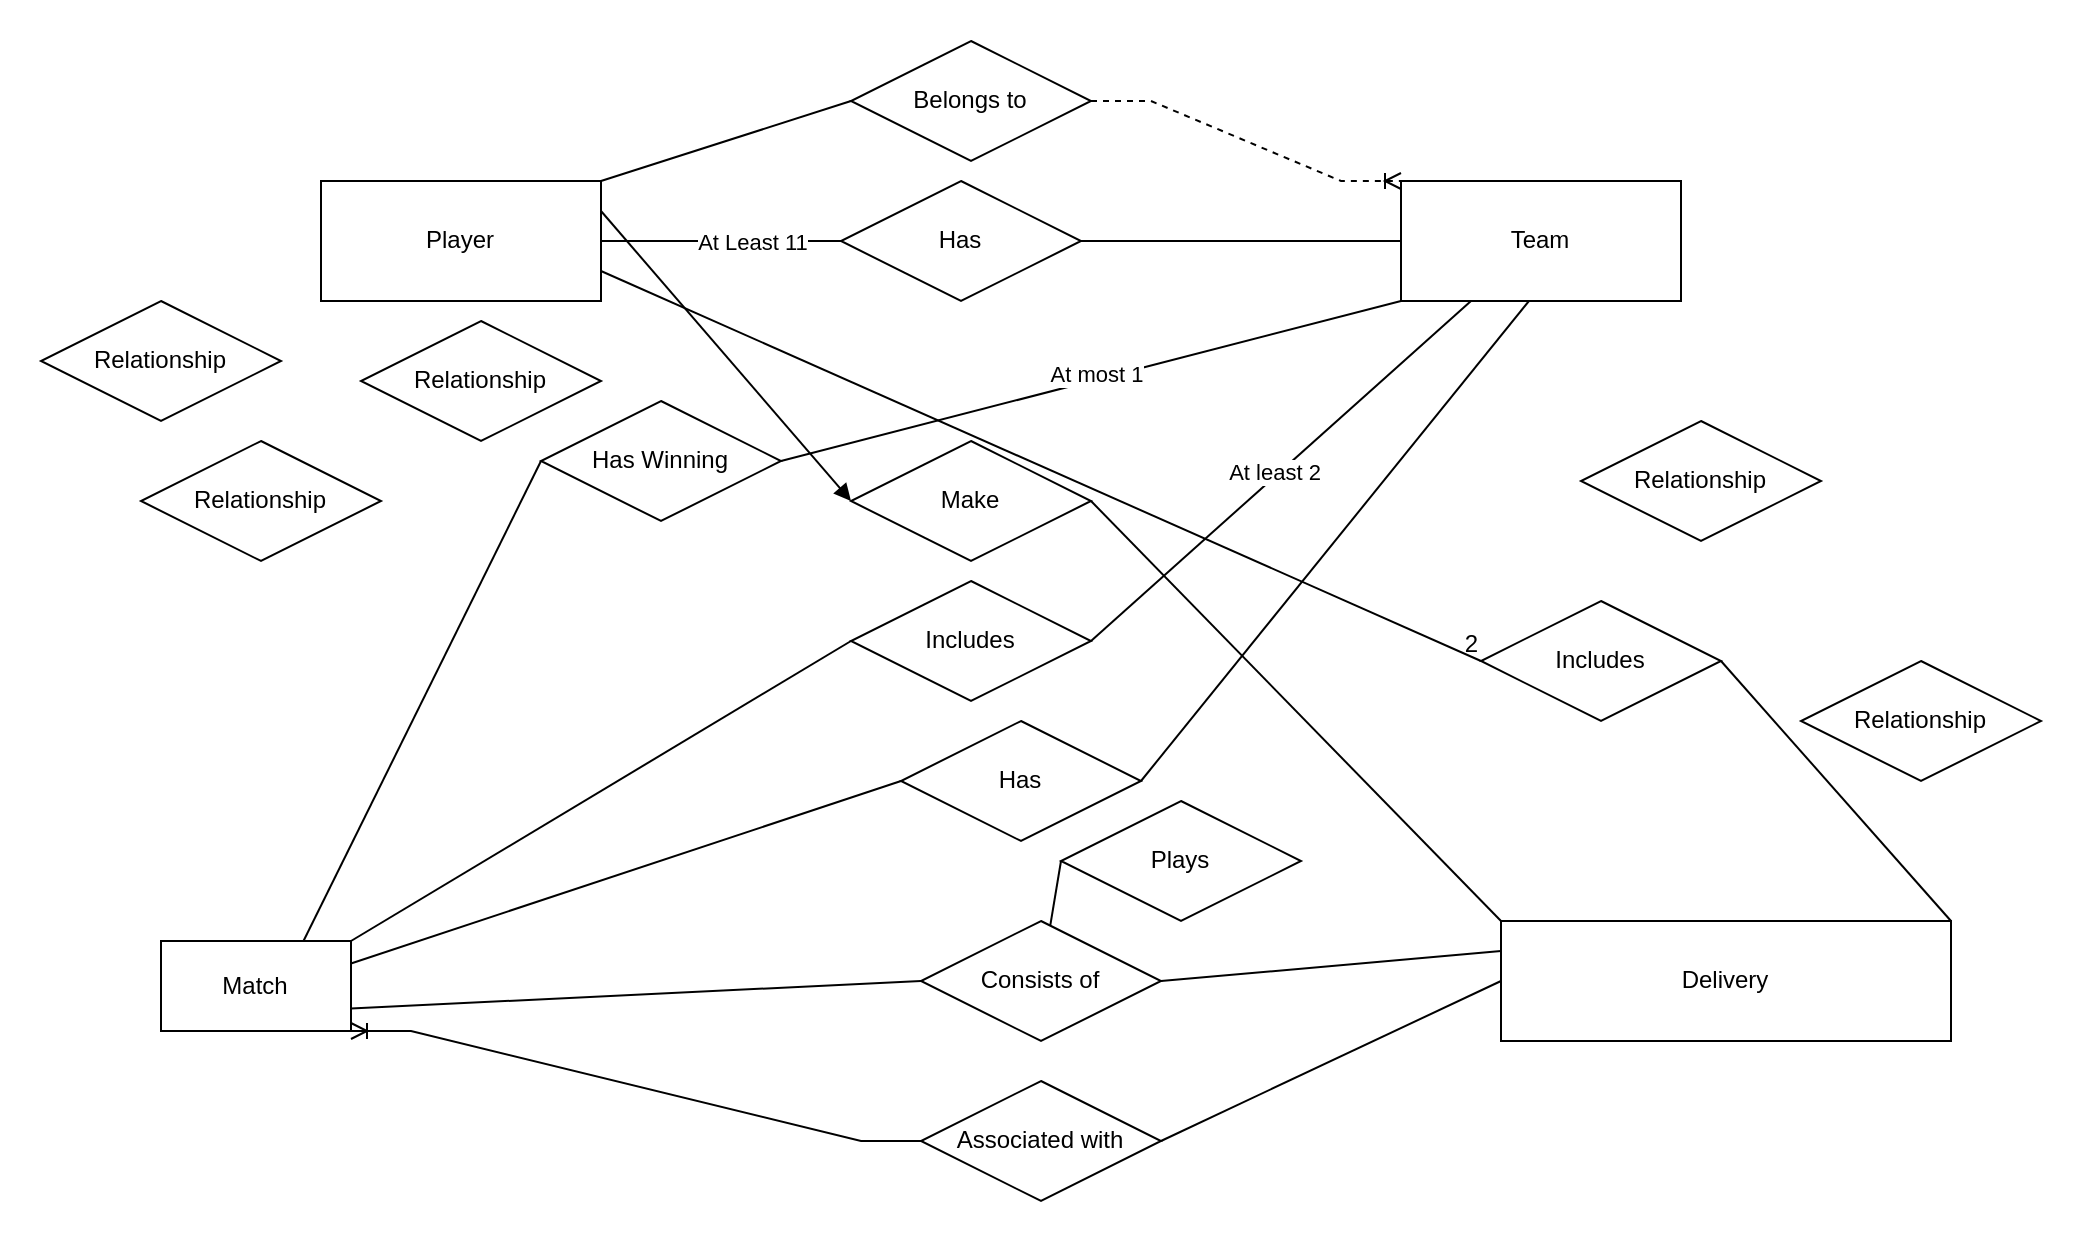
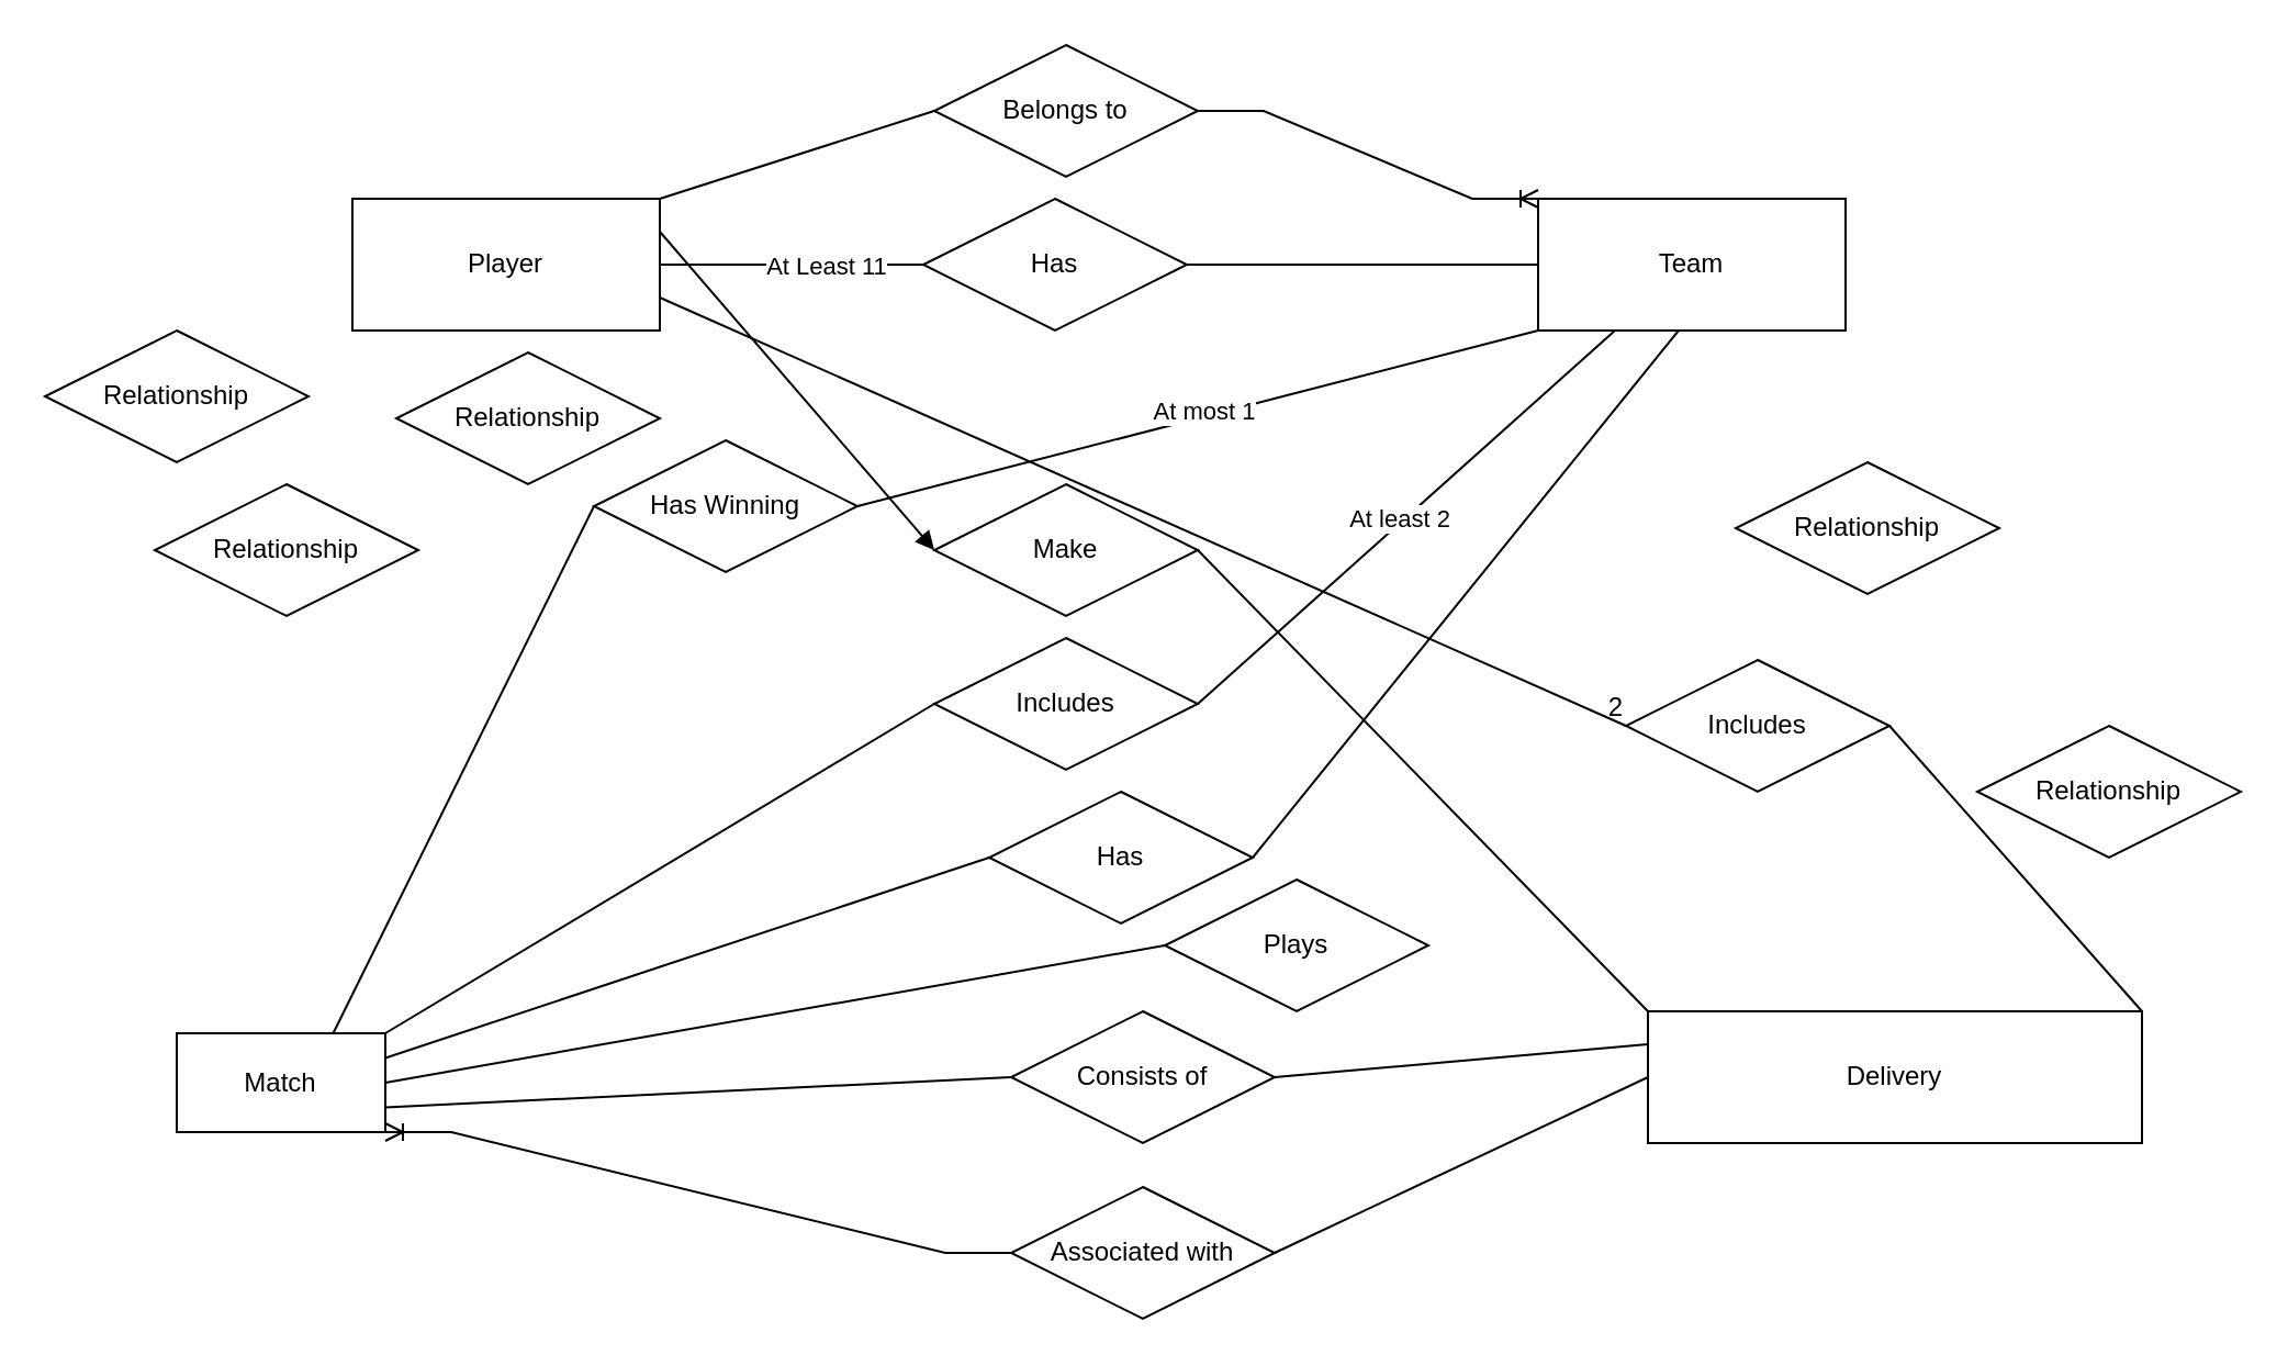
  <mxCell id="0" />
  <mxCell id="1" parent="0" />
  <mxCell id="2" value="Player" style="whiteSpace=wrap;html=1;align=center;" parent="1" vertex="1"><mxGeometry x="160" y="90" width="140" height="60" as="geometry" /></mxCell>
  <mxCell id="3" value="Team" style="whiteSpace=wrap;html=1;align=center;" parent="1" vertex="1"><mxGeometry x="700" y="90" width="140" height="60" as="geometry" /></mxCell>
  <mxCell id="4" value="Delivery" style="whiteSpace=wrap;html=1;align=center;" parent="1" vertex="1"><mxGeometry x="750" y="460" width="225" height="60" as="geometry" /></mxCell>
  <mxCell id="5" value="Match" style="whiteSpace=wrap;html=1;align=center;" parent="1" vertex="1"><mxGeometry x="80" y="470" width="95" height="45" as="geometry" /></mxCell>
  <mxCell id="6" value="Associated with" style="shape=rhombus;perimeter=rhombusPerimeter;whiteSpace=wrap;html=1;align=center;" parent="1" vertex="1"><mxGeometry x="460" y="540" width="120" height="60" as="geometry" /></mxCell>
  <mxCell id="7" value="Relationship" style="shape=rhombus;perimeter=rhombusPerimeter;whiteSpace=wrap;html=1;align=center;" parent="1" vertex="1"><mxGeometry x="900" y="330" width="120" height="60" as="geometry" /></mxCell>
  <mxCell id="8" value="Consists of" style="shape=rhombus;perimeter=rhombusPerimeter;whiteSpace=wrap;html=1;align=center;" parent="1" vertex="1"><mxGeometry x="460" y="460" width="120" height="60" as="geometry" /></mxCell>
  <mxCell id="9" value="Relationship" style="shape=rhombus;perimeter=rhombusPerimeter;whiteSpace=wrap;html=1;align=center;" parent="1" vertex="1"><mxGeometry x="790" y="210" width="120" height="60" as="geometry" /></mxCell>
  <mxCell id="10" value="Relationship" style="shape=rhombus;perimeter=rhombusPerimeter;whiteSpace=wrap;html=1;align=center;" parent="1" vertex="1"><mxGeometry x="70" y="220" width="120" height="60" as="geometry" /></mxCell>
  <mxCell id="11" value="Has Winning" style="shape=rhombus;perimeter=rhombusPerimeter;whiteSpace=wrap;html=1;align=center;" parent="1" vertex="1"><mxGeometry x="270" y="200" width="120" height="60" as="geometry" /></mxCell>
  <mxCell id="12" value="Belongs to" style="shape=rhombus;perimeter=rhombusPerimeter;whiteSpace=wrap;html=1;align=center;" parent="1" vertex="1"><mxGeometry x="425" y="20" width="120" height="60" as="geometry" /></mxCell>
  <mxCell id="13" value="Plays" style="shape=rhombus;perimeter=rhombusPerimeter;whiteSpace=wrap;html=1;align=center;" parent="1" vertex="1"><mxGeometry x="530" y="400" width="120" height="60" as="geometry" /></mxCell>
  <mxCell id="14" value="Make" style="shape=rhombus;perimeter=rhombusPerimeter;whiteSpace=wrap;html=1;align=center;" parent="1" vertex="1"><mxGeometry x="425" y="220" width="120" height="60" as="geometry" /></mxCell>
  <mxCell id="15" value="Relationship" style="shape=rhombus;perimeter=rhombusPerimeter;whiteSpace=wrap;html=1;align=center;" parent="1" vertex="1"><mxGeometry x="20" y="150" width="120" height="60" as="geometry" /></mxCell>
  <mxCell id="16" value="Has" style="shape=rhombus;perimeter=rhombusPerimeter;whiteSpace=wrap;html=1;align=center;" parent="1" vertex="1"><mxGeometry x="450" y="360" width="120" height="60" as="geometry" /></mxCell>
  <mxCell id="17" value="Includes" style="shape=rhombus;perimeter=rhombusPerimeter;whiteSpace=wrap;html=1;align=center;" parent="1" vertex="1"><mxGeometry x="740" y="300" width="120" height="60" as="geometry" /></mxCell>
  <mxCell id="18" value="Includes" style="shape=rhombus;perimeter=rhombusPerimeter;whiteSpace=wrap;html=1;align=center;" parent="1" vertex="1"><mxGeometry x="425" y="290" width="120" height="60" as="geometry" /></mxCell>
  <mxCell id="19" value="Relationship" style="shape=rhombus;perimeter=rhombusPerimeter;whiteSpace=wrap;html=1;align=center;" parent="1" vertex="1"><mxGeometry x="180" y="160" width="120" height="60" as="geometry" /></mxCell>
  <mxCell id="20" value="Has" style="shape=rhombus;perimeter=rhombusPerimeter;whiteSpace=wrap;html=1;align=center;" parent="1" vertex="1"><mxGeometry x="420" y="90" width="120" height="60" as="geometry" /></mxCell>
- <mxCell id="21" value="" style="edgeStyle=entityRelationEdgeStyle;fontSize=12;html=1;endArrow=ERoneToMany;rounded=0;exitX=1;exitY=0.5;exitDx=0;exitDy=0;entryX=0;entryY=0;entryDx=0;entryDy=0;dashed=1;" edge="1" parent="1" source="12" target="3"><mxGeometry width="100" height="100" relative="1" as="geometry"><mxPoint x="550" y="120" as="sourcePoint" /><mxPoint x="650" y="20" as="targetPoint" /></mxGeometry></mxCell>
+ <mxCell id="21" value="" style="edgeStyle=entityRelationEdgeStyle;fontSize=12;html=1;endArrow=ERoneToMany;rounded=0;exitX=1;exitY=0.5;exitDx=0;exitDy=0;entryX=0;entryY=0;entryDx=0;entryDy=0;" edge="1" parent="1" source="12" target="3"><mxGeometry width="100" height="100" relative="1" as="geometry"><mxPoint x="550" y="120" as="sourcePoint" /><mxPoint x="650" y="20" as="targetPoint" /></mxGeometry></mxCell>
  <mxCell id="22" value="" style="endArrow=none;html=1;rounded=0;exitX=1;exitY=0;exitDx=0;exitDy=0;entryX=0;entryY=0.5;entryDx=0;entryDy=0;" edge="1" parent="1" source="2" target="12"><mxGeometry relative="1" as="geometry"><mxPoint x="320" y="120" as="sourcePoint" /><mxPoint x="480" y="120" as="targetPoint" /></mxGeometry></mxCell>
  <mxCell id="23" value="" style="endArrow=none;html=1;rounded=0;exitX=1;exitY=0;exitDx=0;exitDy=0;entryX=0;entryY=0.5;entryDx=0;entryDy=0;" edge="1" parent="1" source="5" target="18"><mxGeometry relative="1" as="geometry"><mxPoint x="250" y="460" as="sourcePoint" /><mxPoint x="410" y="460" as="targetPoint" /></mxGeometry></mxCell>
  <mxCell id="24" value="" style="endArrow=none;html=1;rounded=0;exitX=1;exitY=0.5;exitDx=0;exitDy=0;entryX=0.25;entryY=1;entryDx=0;entryDy=0;" edge="1" parent="1" source="18" target="3"><mxGeometry relative="1" as="geometry"><mxPoint x="545" y="280" as="sourcePoint" /><mxPoint x="705" y="280" as="targetPoint" /></mxGeometry></mxCell>
  <mxCell id="25" value="At least 2" style="edgeLabel;html=1;align=center;verticalAlign=middle;resizable=0;points=[];" vertex="1" connectable="0" parent="24"><mxGeometry x="-0.029" y="2" relative="1" as="geometry"><mxPoint as="offset" /></mxGeometry></mxCell>
- <mxCell id="26" value="" style="endArrow=none;html=1;rounded=0;exitX=0;exitY=0.5;exitDx=0;exitDy=0;" edge="1" parent="1" source="13" target="8"><mxGeometry relative="1" as="geometry"><mxPoint x="460" y="320" as="sourcePoint" /><mxPoint x="620" y="320" as="targetPoint" /></mxGeometry></mxCell>
+ <mxCell id="26" value="" style="endArrow=none;html=1;rounded=0;exitX=0;exitY=0.5;exitDx=0;exitDy=0;entryX=1;entryY=0.5;entryDx=0;entryDy=0;" edge="1" parent="1" source="13" target="5"><mxGeometry relative="1" as="geometry"><mxPoint x="460" y="320" as="sourcePoint" /><mxPoint x="620" y="320" as="targetPoint" /></mxGeometry></mxCell>
  <mxCell id="27" value="" style="endArrow=none;html=1;rounded=0;exitX=1;exitY=0.75;exitDx=0;exitDy=0;entryX=0;entryY=0.5;entryDx=0;entryDy=0;" edge="1" parent="1" source="5" target="8"><mxGeometry relative="1" as="geometry"><mxPoint x="320" y="510" as="sourcePoint" /><mxPoint x="480" y="510" as="targetPoint" /></mxGeometry></mxCell>
  <mxCell id="28" value="" style="endArrow=none;html=1;rounded=0;exitX=1;exitY=0.5;exitDx=0;exitDy=0;entryX=0;entryY=0.25;entryDx=0;entryDy=0;" edge="1" parent="1" source="8" target="4"><mxGeometry relative="1" as="geometry"><mxPoint x="400" y="320" as="sourcePoint" /><mxPoint x="560" y="320" as="targetPoint" /></mxGeometry></mxCell>
  <mxCell id="29" value="" style="endArrow=block;html=1;rounded=0;exitX=1;exitY=0.25;exitDx=0;exitDy=0;entryX=0;entryY=0.5;entryDx=0;entryDy=0;" edge="1" parent="1" source="2" target="14"><mxGeometry relative="1" as="geometry"><mxPoint x="320" y="320" as="sourcePoint" /><mxPoint x="480" y="320" as="targetPoint" /></mxGeometry></mxCell>
  <mxCell id="30" value="" style="endArrow=none;html=1;rounded=0;exitX=1;exitY=0.5;exitDx=0;exitDy=0;entryX=0;entryY=0;entryDx=0;entryDy=0;" edge="1" parent="1" source="14" target="4"><mxGeometry relative="1" as="geometry"><mxPoint x="550" y="320" as="sourcePoint" /><mxPoint x="710" y="320" as="targetPoint" /></mxGeometry></mxCell>
  <mxCell id="31" value="" style="edgeStyle=entityRelationEdgeStyle;fontSize=12;html=1;endArrow=ERoneToMany;rounded=0;entryX=1;entryY=1;entryDx=0;entryDy=0;" edge="1" parent="1" source="6" target="5"><mxGeometry width="100" height="100" relative="1" as="geometry"><mxPoint x="290" y="650" as="sourcePoint" /><mxPoint x="390" y="550" as="targetPoint" /></mxGeometry></mxCell>
  <mxCell id="32" value="" style="endArrow=none;html=1;rounded=0;exitX=1;exitY=0.5;exitDx=0;exitDy=0;entryX=0;entryY=0.5;entryDx=0;entryDy=0;" edge="1" parent="1" source="6" target="4"><mxGeometry relative="1" as="geometry"><mxPoint x="480" y="450" as="sourcePoint" /><mxPoint x="640" y="450" as="targetPoint" /></mxGeometry></mxCell>
  <mxCell id="33" value="" style="endArrow=none;html=1;rounded=0;exitX=1;exitY=0.5;exitDx=0;exitDy=0;entryX=0;entryY=0.5;entryDx=0;entryDy=0;" edge="1" parent="1" source="20" target="3"><mxGeometry relative="1" as="geometry"><mxPoint x="500" y="230" as="sourcePoint" /><mxPoint x="660" y="230" as="targetPoint" /></mxGeometry></mxCell>
  <mxCell id="34" value="" style="endArrow=none;html=1;rounded=0;exitX=1;exitY=0.5;exitDx=0;exitDy=0;entryX=0;entryY=0.5;entryDx=0;entryDy=0;" edge="1" parent="1" source="2" target="20"><mxGeometry relative="1" as="geometry"><mxPoint x="370" y="230" as="sourcePoint" /><mxPoint x="420" y="120" as="targetPoint" /></mxGeometry></mxCell>
  <mxCell id="35" value="At Least 11" style="edgeLabel;html=1;align=center;verticalAlign=middle;resizable=0;points=[];" vertex="1" connectable="0" parent="34"><mxGeometry x="0.25" relative="1" as="geometry"><mxPoint as="offset" /></mxGeometry></mxCell>
  <mxCell id="36" value="" style="endArrow=none;html=1;rounded=0;exitX=1;exitY=0.5;exitDx=0;exitDy=0;entryX=0;entryY=1;entryDx=0;entryDy=0;" edge="1" parent="1" source="11" target="3"><mxGeometry relative="1" as="geometry"><mxPoint x="300" y="370" as="sourcePoint" /><mxPoint x="460" y="370" as="targetPoint" /></mxGeometry></mxCell>
  <mxCell id="37" value="At most 1" style="edgeLabel;html=1;align=center;verticalAlign=middle;resizable=0;points=[];" vertex="1" connectable="0" parent="36"><mxGeometry x="0.018" y="3" relative="1" as="geometry"><mxPoint as="offset" /></mxGeometry></mxCell>
  <mxCell id="38" value="" style="endArrow=none;html=1;rounded=0;exitX=0.75;exitY=0;exitDx=0;exitDy=0;entryX=0;entryY=0.5;entryDx=0;entryDy=0;" edge="1" parent="1" source="5" target="11"><mxGeometry relative="1" as="geometry"><mxPoint x="270" y="370" as="sourcePoint" /><mxPoint x="430" y="370" as="targetPoint" /></mxGeometry></mxCell>
  <mxCell id="39" value="" style="endArrow=none;html=1;rounded=0;exitX=1;exitY=0.75;exitDx=0;exitDy=0;entryX=0;entryY=0.5;entryDx=0;entryDy=0;" edge="1" parent="1" source="2" target="17"><mxGeometry relative="1" as="geometry"><mxPoint x="500" y="340" as="sourcePoint" /><mxPoint x="660" y="340" as="targetPoint" /></mxGeometry></mxCell>
  <mxCell id="40" value="2" style="resizable=0;html=1;whiteSpace=wrap;align=right;verticalAlign=bottom;" connectable="0" vertex="1" parent="39"><mxGeometry x="1" relative="1" as="geometry" /></mxCell>
  <mxCell id="41" value="" style="endArrow=none;html=1;rounded=0;exitX=1;exitY=0.5;exitDx=0;exitDy=0;entryX=1;entryY=0;entryDx=0;entryDy=0;" edge="1" parent="1" source="17" target="4"><mxGeometry relative="1" as="geometry"><mxPoint x="620" y="340" as="sourcePoint" /><mxPoint x="780" y="340" as="targetPoint" /></mxGeometry></mxCell>
  <mxCell id="42" value="" style="endArrow=none;html=1;rounded=0;exitX=1;exitY=0.25;exitDx=0;exitDy=0;entryX=0;entryY=0.5;entryDx=0;entryDy=0;" edge="1" parent="1" source="5" target="16"><mxGeometry relative="1" as="geometry"><mxPoint x="350" y="420" as="sourcePoint" /><mxPoint x="510" y="420" as="targetPoint" /></mxGeometry></mxCell>
  <mxCell id="43" value="" style="endArrow=none;html=1;rounded=0;exitX=1;exitY=0.5;exitDx=0;exitDy=0;entryX=0.457;entryY=1;entryDx=0;entryDy=0;entryPerimeter=0;" edge="1" parent="1" source="16" target="3"><mxGeometry relative="1" as="geometry"><mxPoint x="440" y="290" as="sourcePoint" /><mxPoint x="600" y="290" as="targetPoint" /></mxGeometry></mxCell>
